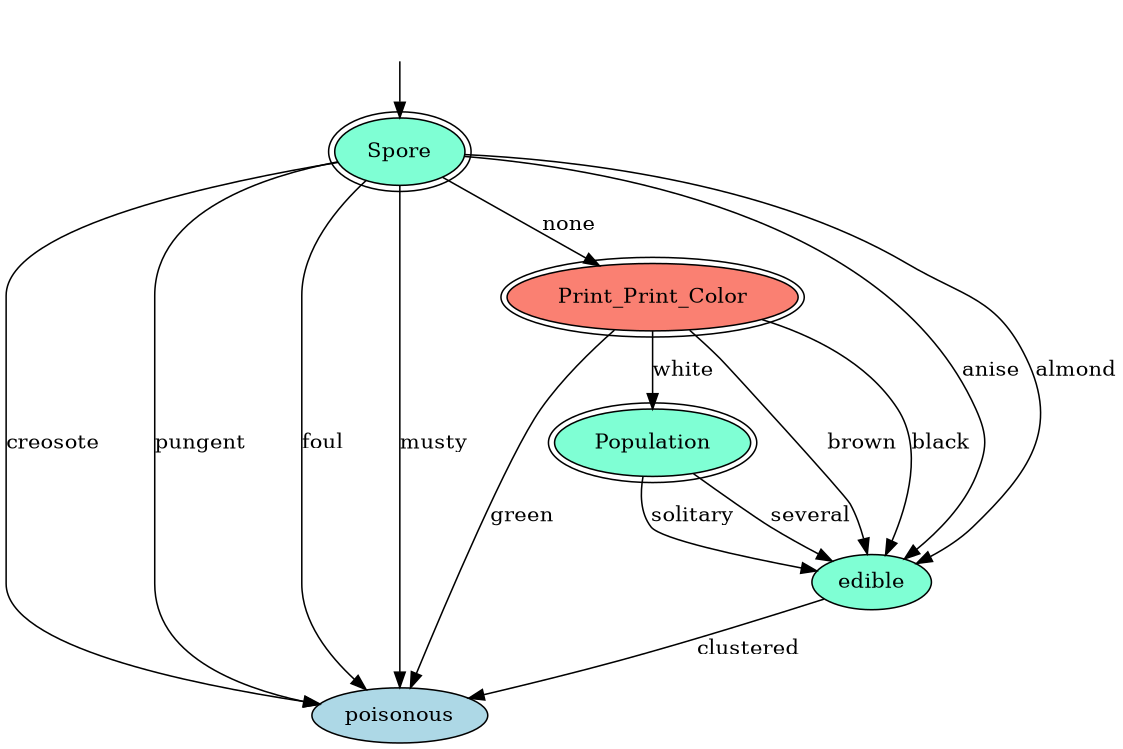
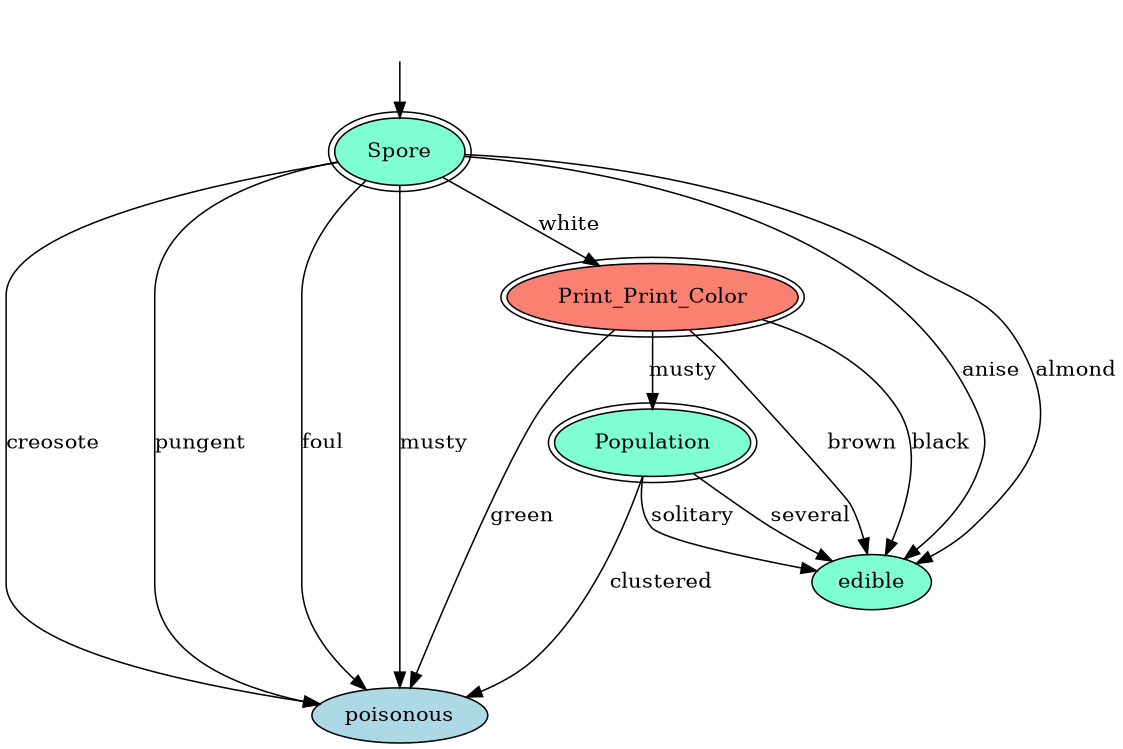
  digraph {
    node [style=filled fillcolor=aquamarine]
    node0 [style=invis fillcolor=""]
    n2 [label=Spore peripheries=2]
    n3 [label=edible]
    n4 [fillcolor=lightblue label=poisonous]
    n5 [fillcolor=salmon label=Print_Print_Color peripheries=2]
    n6 [label=Population peripheries=2]
    node0 -> n2
    n2 -> n3 [label=anise]
    n2 -> n3 [label=almond]
    n2 -> n4 [label=creosote]
    n2 -> n4 [label=pungent]
    n2 -> n4 [label=foul]
    n2 -> n4 [label=musty]
-   n2 -> n5 [label=none]
+   n2 -> n5 [label=white]
    n5 -> n3 [label=brown]
    n5 -> n3 [label=black]
    n5 -> n4 [label=green]
-   n5 -> n6 [label=white]
+   n5 -> n6 [label=musty]
    n6 -> n3 [label=solitary]
    n6 -> n3 [label=several]
-   n3 -> n4 [label=clustered]
+   n6 -> n4 [label=clustered]
  }
